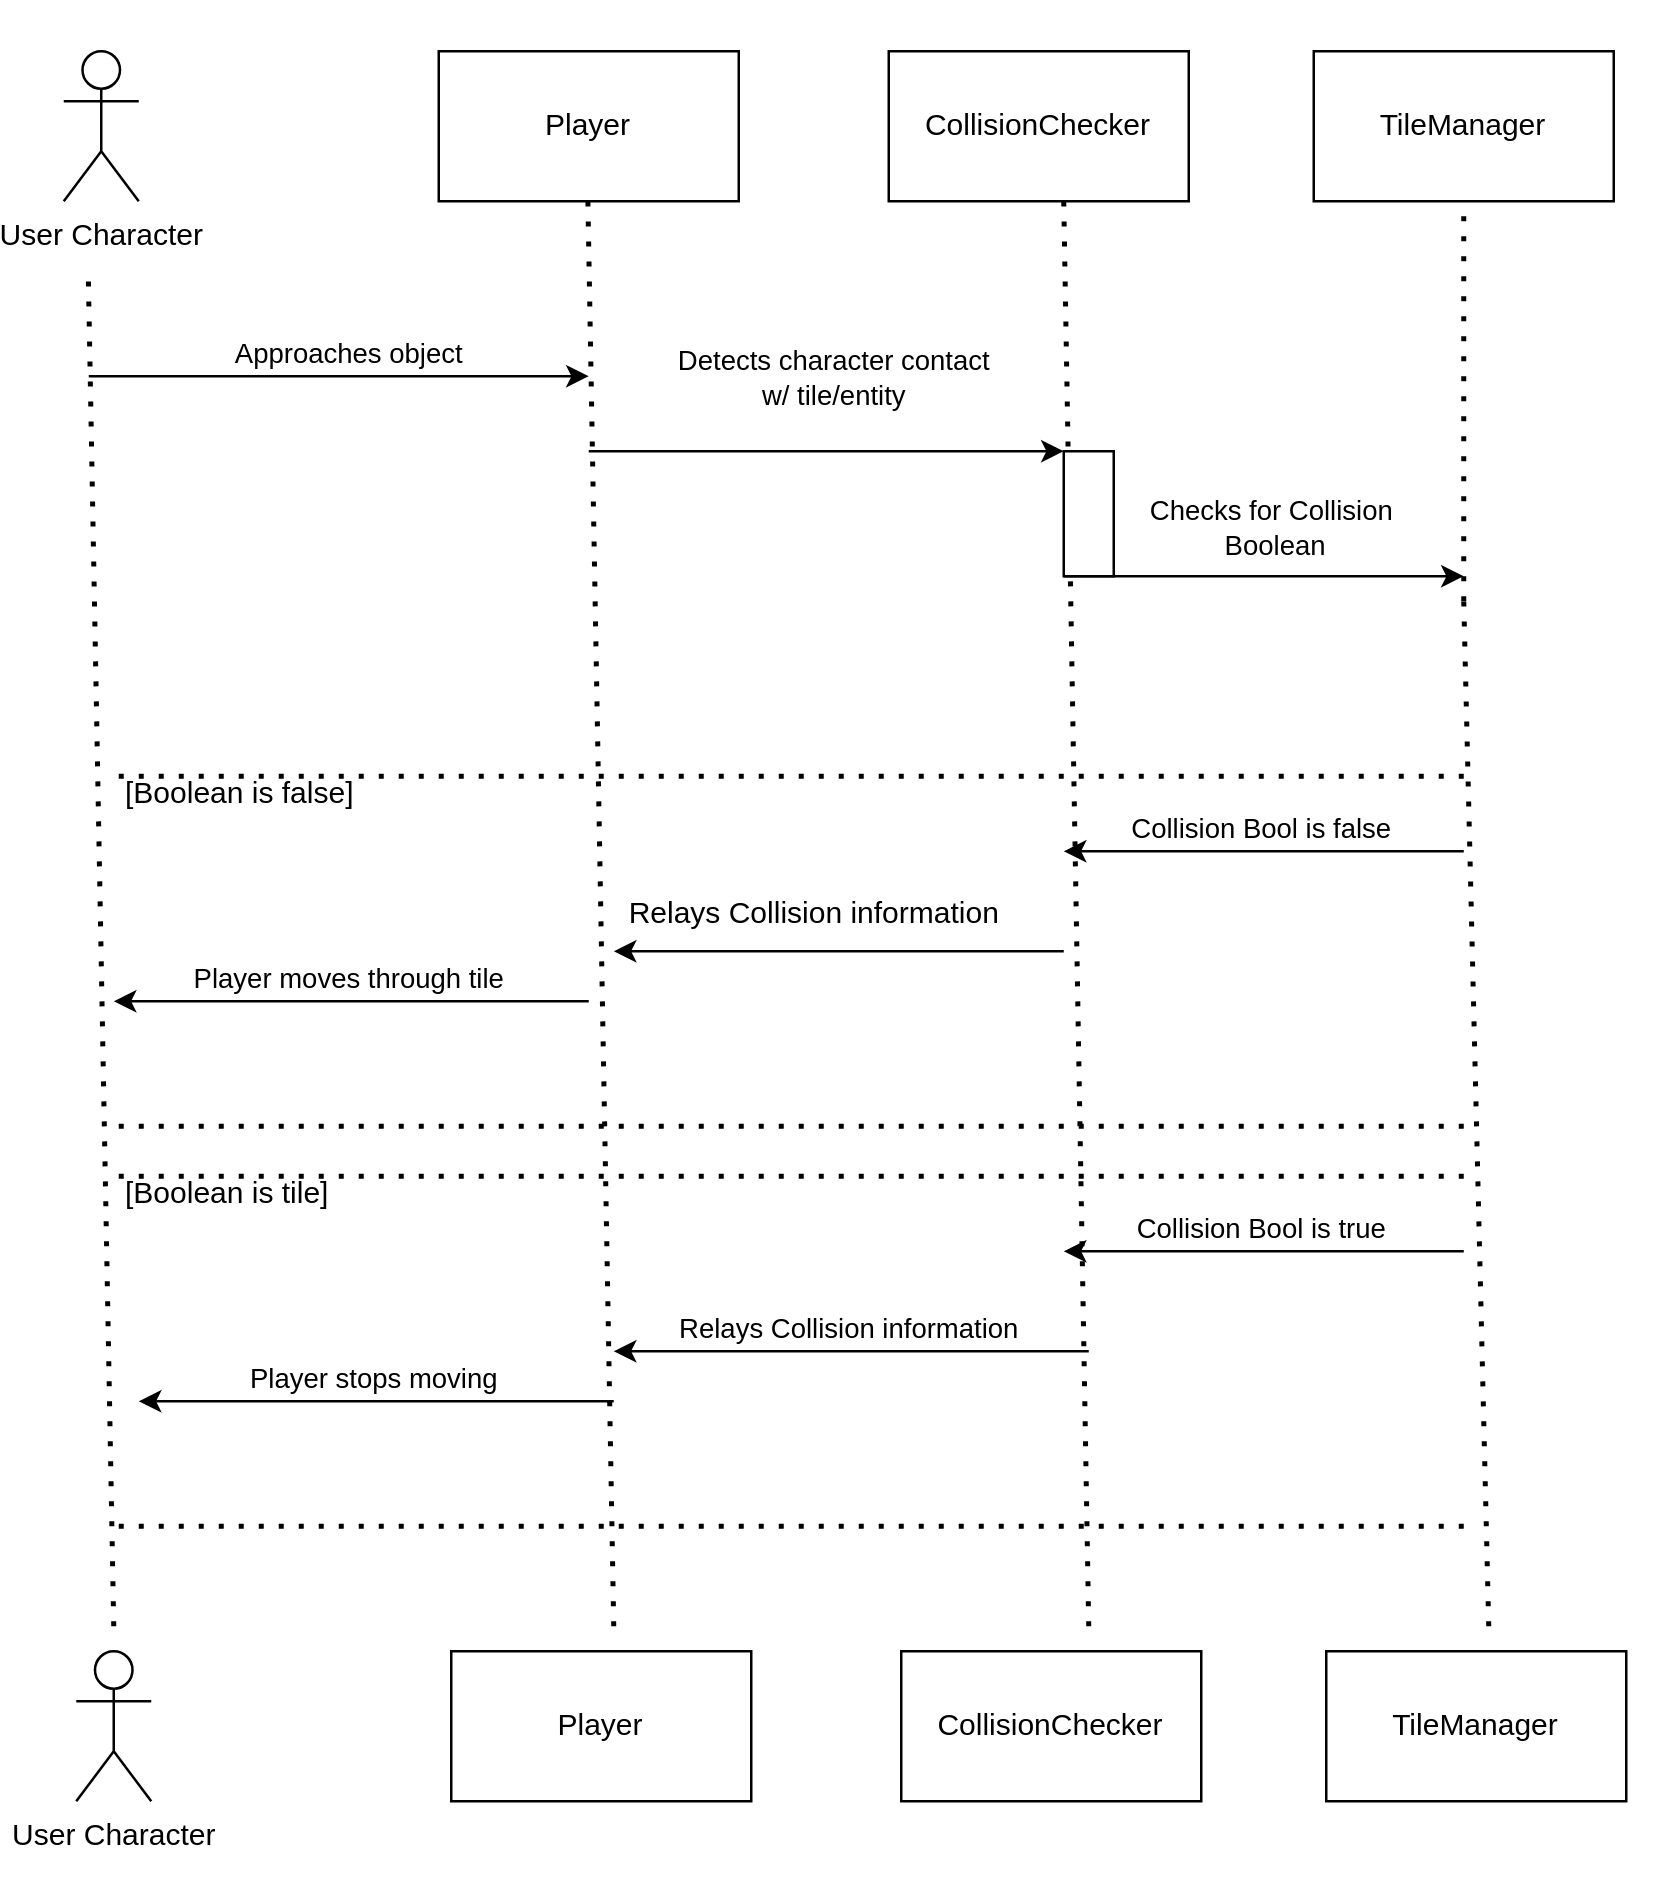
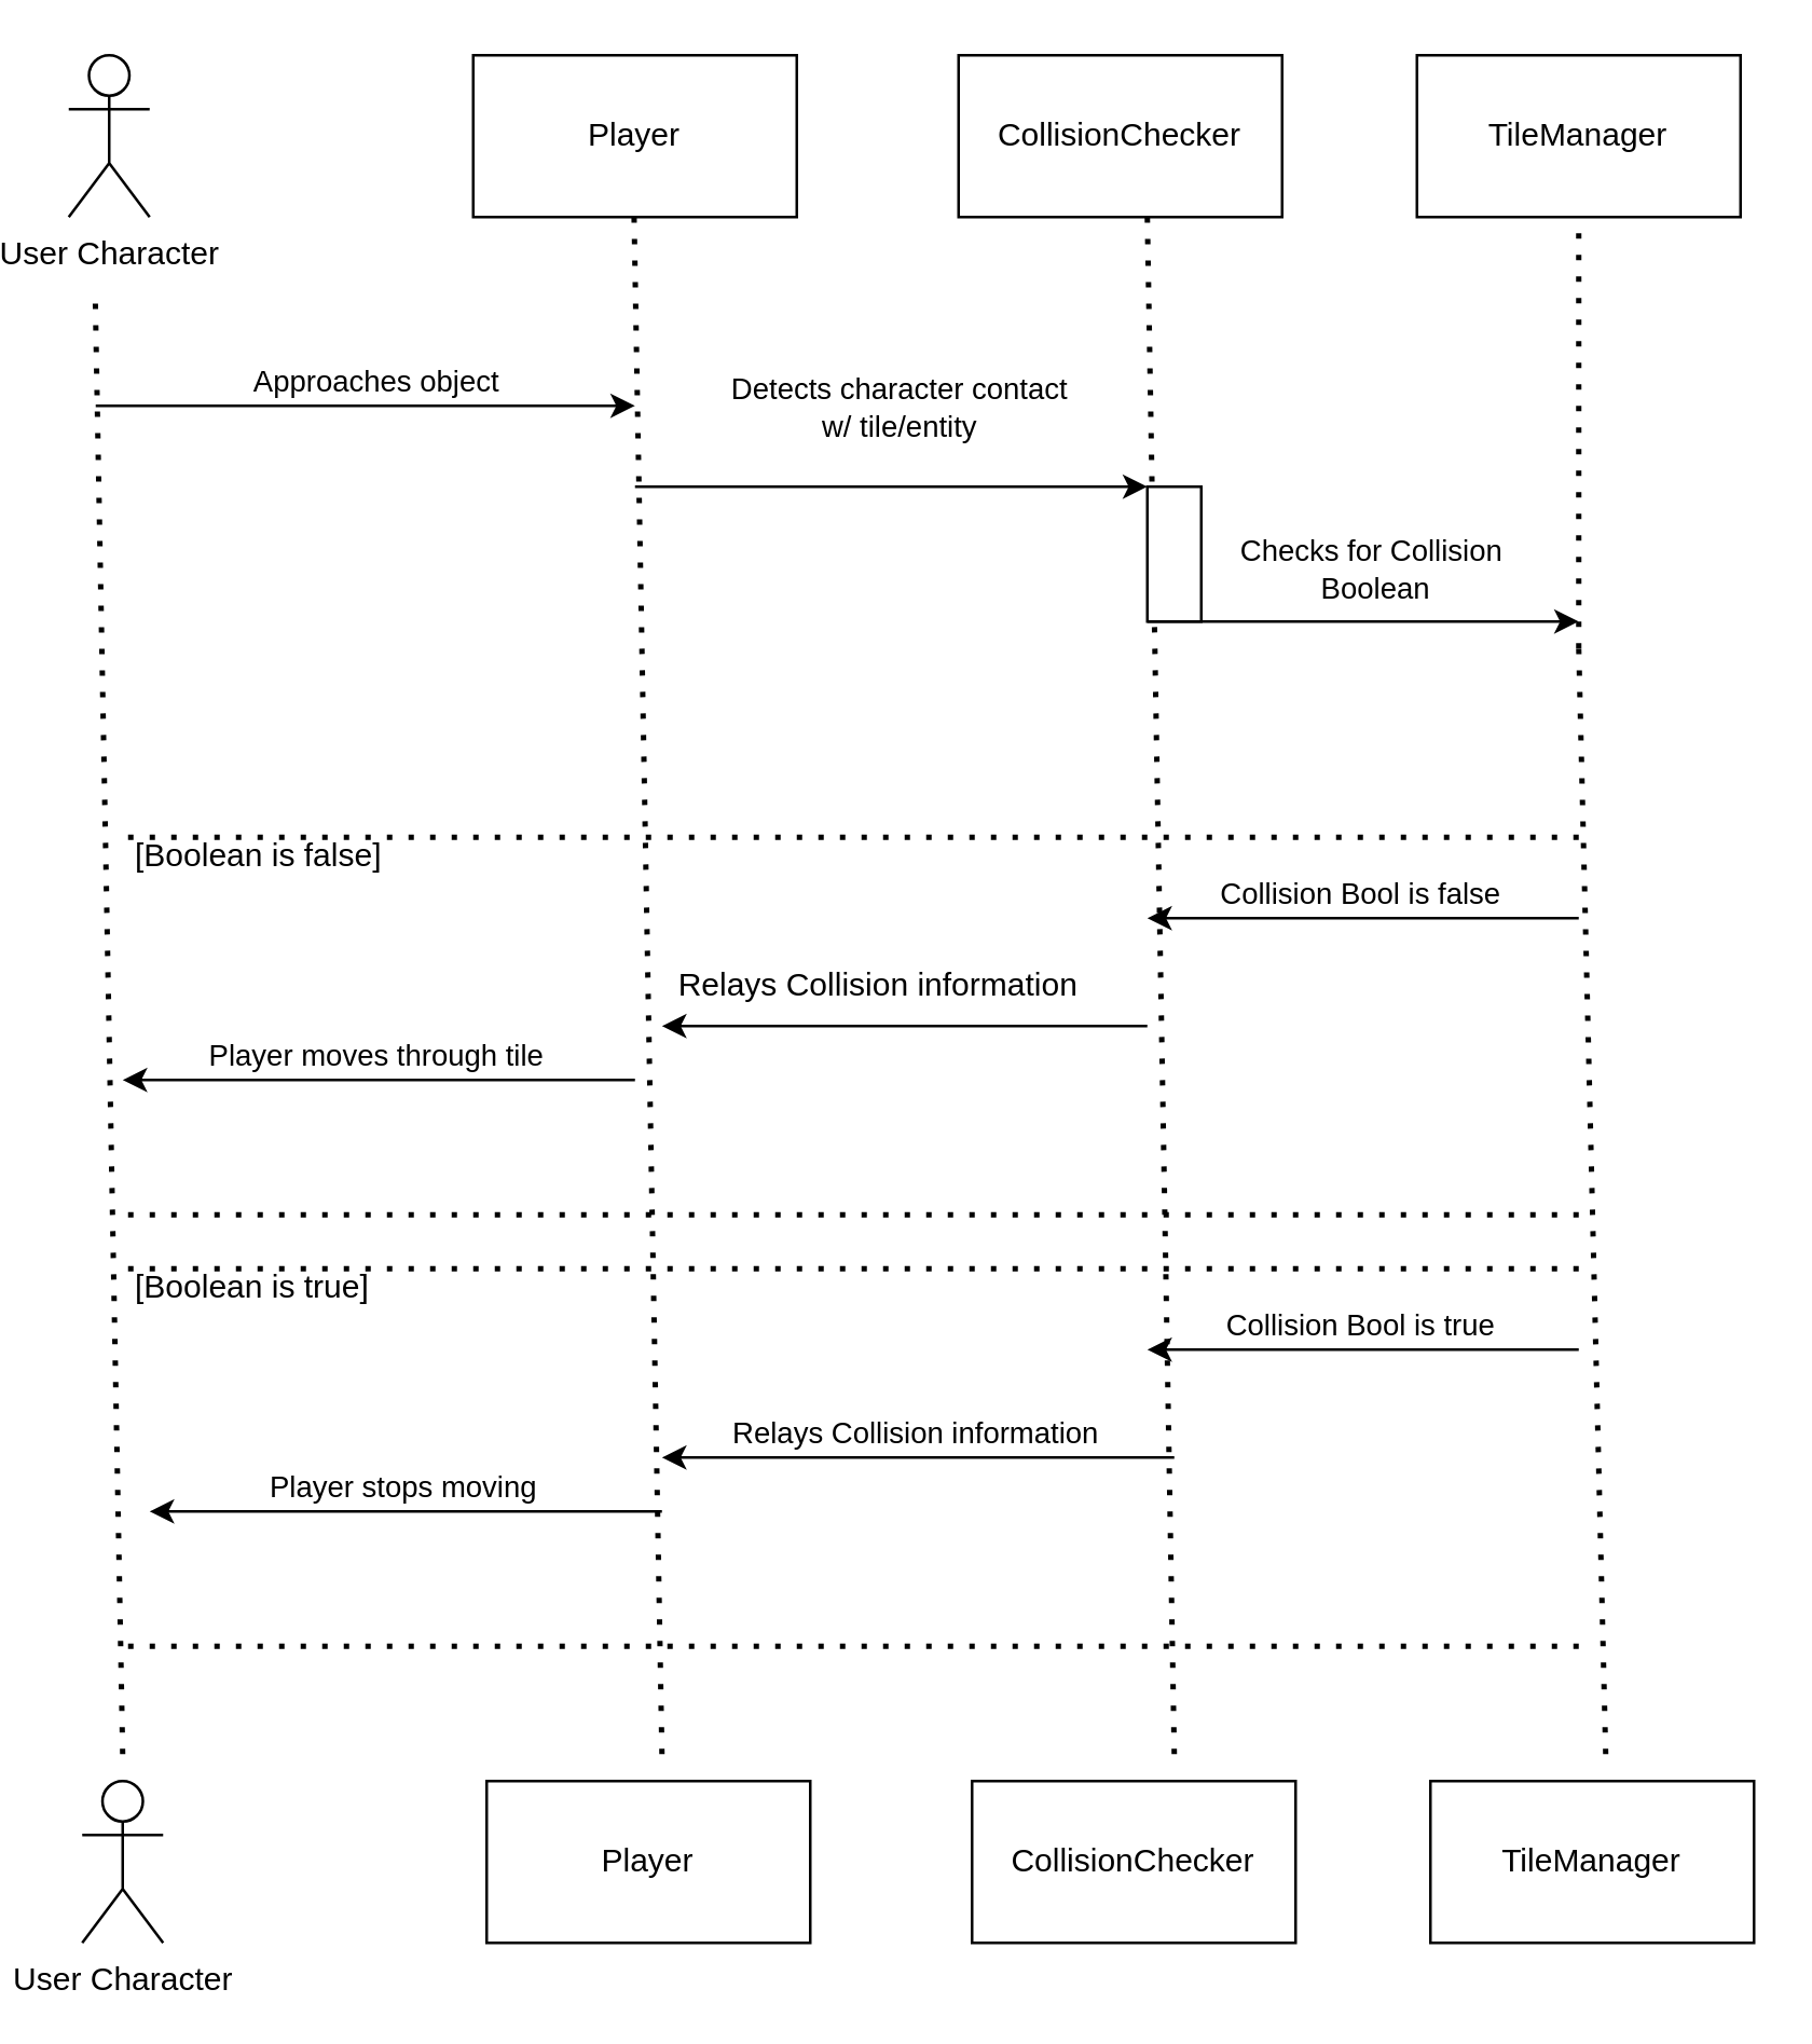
  <mxCell id="0" />
  <mxCell id="1" parent="0" />
  <mxCell id="2" value="&lt;div&gt;User Character&lt;/div&gt;&lt;div&gt;&lt;br&gt;&lt;/div&gt;" style="shape=umlActor;verticalLabelPosition=bottom;verticalAlign=top;html=1;outlineConnect=0;" vertex="1" parent="1"><mxGeometry x="20" y="20" width="30" height="60" as="geometry" /></mxCell>
  <mxCell id="3" value="" style="endArrow=classic;html=1;rounded=0;" edge="1" parent="1"><mxGeometry width="50" height="50" relative="1" as="geometry"><mxPoint x="30" y="150" as="sourcePoint" /><mxPoint x="230" y="150" as="targetPoint" /></mxGeometry></mxCell>
  <mxCell id="4" value="Approaches object" style="edgeLabel;html=1;align=center;verticalAlign=middle;resizable=0;points=[];" vertex="1" connectable="0" parent="3"><mxGeometry x="0.026" y="-2" relative="1" as="geometry"><mxPoint y="-12" as="offset" /></mxGeometry></mxCell>
  <mxCell id="5" value="Player" style="rounded=0;whiteSpace=wrap;html=1;" vertex="1" parent="1"><mxGeometry x="170" y="20" width="120" height="60" as="geometry" /></mxCell>
  <mxCell id="6" value="CollisionChecker" style="rounded=0;whiteSpace=wrap;html=1;" vertex="1" parent="1"><mxGeometry x="350" y="20" width="120" height="60" as="geometry" /></mxCell>
  <mxCell id="7" value="TileManager" style="rounded=0;whiteSpace=wrap;html=1;" vertex="1" parent="1"><mxGeometry x="520" y="20" width="120" height="60" as="geometry" /></mxCell>
  <mxCell id="8" value="" style="endArrow=none;dashed=1;html=1;dashPattern=1 3;strokeWidth=2;rounded=0;" edge="1" parent="1"><mxGeometry width="50" height="50" relative="1" as="geometry"><mxPoint x="240" y="650" as="sourcePoint" /><mxPoint x="229.66" y="80" as="targetPoint" /></mxGeometry></mxCell>
  <mxCell id="9" value="" style="endArrow=none;dashed=1;html=1;dashPattern=1 3;strokeWidth=2;rounded=0;" edge="1" parent="1"><mxGeometry width="50" height="50" relative="1" as="geometry"><mxPoint x="430" y="650" as="sourcePoint" /><mxPoint x="420" y="80" as="targetPoint" /></mxGeometry></mxCell>
  <mxCell id="10" value="" style="endArrow=none;dashed=1;html=1;dashPattern=1 3;strokeWidth=2;rounded=0;" edge="1" parent="1"><mxGeometry width="50" height="50" relative="1" as="geometry"><mxPoint x="580" y="240" as="sourcePoint" /><mxPoint x="580" y="80" as="targetPoint" /></mxGeometry></mxCell>
  <mxCell id="11" value="" style="endArrow=none;dashed=1;html=1;dashPattern=1 3;strokeWidth=2;rounded=0;" edge="1" parent="1"><mxGeometry width="50" height="50" relative="1" as="geometry"><mxPoint x="40" y="650" as="sourcePoint" /><mxPoint x="29.83" y="110" as="targetPoint" /></mxGeometry></mxCell>
  <mxCell id="12" value="" style="endArrow=classic;html=1;rounded=0;entryX=0;entryY=1;entryDx=0;entryDy=0;" edge="1" parent="1" target="16"><mxGeometry width="50" height="50" relative="1" as="geometry"><mxPoint x="230" y="180" as="sourcePoint" /><mxPoint x="410" y="180" as="targetPoint" /></mxGeometry></mxCell>
  <mxCell id="13" value="&lt;div&gt;Detects character contact&lt;/div&gt;&lt;div&gt;w/ tile/entity&lt;br&gt;&lt;/div&gt;" style="edgeLabel;html=1;align=center;verticalAlign=middle;resizable=0;points=[];" vertex="1" connectable="0" parent="12"><mxGeometry x="0.026" y="-2" relative="1" as="geometry"><mxPoint y="-32" as="offset" /></mxGeometry></mxCell>
  <mxCell id="14" value="" style="endArrow=classic;html=1;rounded=0;" edge="1" parent="1"><mxGeometry width="50" height="50" relative="1" as="geometry"><mxPoint x="420" y="230" as="sourcePoint" /><mxPoint x="580" y="230" as="targetPoint" /></mxGeometry></mxCell>
  <mxCell id="15" value="&lt;div&gt;Checks for Collision&lt;/div&gt;&lt;div&gt;&amp;nbsp;Boolean&lt;/div&gt;" style="edgeLabel;html=1;align=center;verticalAlign=middle;resizable=0;points=[];" vertex="1" connectable="0" parent="14"><mxGeometry x="0.026" y="-2" relative="1" as="geometry"><mxPoint y="-22" as="offset" /></mxGeometry></mxCell>
  <mxCell id="16" value="" style="rounded=0;whiteSpace=wrap;html=1;direction=south;" vertex="1" parent="1"><mxGeometry x="420" y="180" width="20" height="50" as="geometry" /></mxCell>
  <mxCell id="17" value="" style="endArrow=none;dashed=1;html=1;dashPattern=1 3;strokeWidth=2;rounded=0;" edge="1" parent="1"><mxGeometry width="50" height="50" relative="1" as="geometry"><mxPoint x="590" y="650" as="sourcePoint" /><mxPoint x="580" y="240" as="targetPoint" /></mxGeometry></mxCell>
  <mxCell id="18" value="" style="endArrow=none;dashed=1;html=1;dashPattern=1 3;strokeWidth=2;rounded=0;" edge="1" parent="1"><mxGeometry width="50" height="50" relative="1" as="geometry"><mxPoint x="580" y="310" as="sourcePoint" /><mxPoint x="40" y="310" as="targetPoint" /></mxGeometry></mxCell>
  <mxCell id="19" value="" style="endArrow=none;dashed=1;html=1;dashPattern=1 3;strokeWidth=2;rounded=0;" edge="1" parent="1"><mxGeometry width="50" height="50" relative="1" as="geometry"><mxPoint x="580" y="450" as="sourcePoint" /><mxPoint x="40" y="450" as="targetPoint" /></mxGeometry></mxCell>
  <mxCell id="20" value="[Boolean is false]" style="text;html=1;strokeColor=none;fillColor=none;spacing=5;spacingTop=-20;whiteSpace=wrap;overflow=hidden;rounded=0;" vertex="1" parent="1"><mxGeometry x="40" y="320" width="170" height="60" as="geometry" /></mxCell>
  <mxCell id="21" value="" style="endArrow=classic;html=1;rounded=0;" edge="1" parent="1"><mxGeometry width="50" height="50" relative="1" as="geometry"><mxPoint x="580" y="340" as="sourcePoint" /><mxPoint x="420" y="340" as="targetPoint" /></mxGeometry></mxCell>
  <mxCell id="22" value="&lt;div&gt;Collision Bool is false&lt;/div&gt;" style="edgeLabel;html=1;align=center;verticalAlign=middle;resizable=0;points=[];" vertex="1" connectable="0" parent="21"><mxGeometry x="0.026" y="-2" relative="1" as="geometry"><mxPoint y="-8" as="offset" /></mxGeometry></mxCell>
  <mxCell id="23" value="" style="endArrow=classic;html=1;rounded=0;" edge="1" parent="1"><mxGeometry width="50" height="50" relative="1" as="geometry"><mxPoint x="420" y="380" as="sourcePoint" /><mxPoint x="240" y="380" as="targetPoint" /></mxGeometry></mxCell>
  <mxCell id="24" value="&lt;div&gt;&lt;br&gt;&lt;/div&gt;" style="edgeLabel;html=1;align=center;verticalAlign=middle;resizable=0;points=[];" vertex="1" connectable="0" parent="23"><mxGeometry x="0.026" y="-2" relative="1" as="geometry"><mxPoint y="-8" as="offset" /></mxGeometry></mxCell>
  <mxCell id="25" value="Relays Collision information" style="text;html=1;align=center;verticalAlign=middle;resizable=0;points=[];autosize=1;strokeColor=none;fillColor=none;" vertex="1" parent="1"><mxGeometry x="230" y="350" width="180" height="30" as="geometry" /></mxCell>
  <mxCell id="26" value="" style="endArrow=classic;html=1;rounded=0;entryX=0;entryY=1;entryDx=0;entryDy=0;" edge="1" parent="1"><mxGeometry width="50" height="50" relative="1" as="geometry"><mxPoint x="230" y="400" as="sourcePoint" /><mxPoint x="40" y="400" as="targetPoint" /></mxGeometry></mxCell>
  <mxCell id="27" value="Player moves through tile" style="edgeLabel;html=1;align=center;verticalAlign=middle;resizable=0;points=[];" vertex="1" connectable="0" parent="26"><mxGeometry x="0.026" y="-2" relative="1" as="geometry"><mxPoint y="-8" as="offset" /></mxGeometry></mxCell>
  <mxCell id="28" value="" style="endArrow=none;dashed=1;html=1;dashPattern=1 3;strokeWidth=2;rounded=0;" edge="1" parent="1"><mxGeometry width="50" height="50" relative="1" as="geometry"><mxPoint x="580" y="470" as="sourcePoint" /><mxPoint x="40" y="470" as="targetPoint" /></mxGeometry></mxCell>
  <mxCell id="29" value="" style="endArrow=none;dashed=1;html=1;dashPattern=1 3;strokeWidth=2;rounded=0;" edge="1" parent="1"><mxGeometry width="50" height="50" relative="1" as="geometry"><mxPoint x="580" y="610" as="sourcePoint" /><mxPoint x="40" y="610" as="targetPoint" /></mxGeometry></mxCell>
- <mxCell id="30" value="[Boolean is tile]" style="text;html=1;strokeColor=none;fillColor=none;spacing=5;spacingTop=-20;whiteSpace=wrap;overflow=hidden;rounded=0;" vertex="1" parent="1"><mxGeometry x="40" y="480" width="170" height="60" as="geometry" /></mxCell>
+ <mxCell id="30" value="[Boolean is true]" style="text;html=1;strokeColor=none;fillColor=none;spacing=5;spacingTop=-20;whiteSpace=wrap;overflow=hidden;rounded=0;" vertex="1" parent="1"><mxGeometry x="40" y="480" width="170" height="60" as="geometry" /></mxCell>
  <mxCell id="31" value="" style="endArrow=classic;html=1;rounded=0;" edge="1" parent="1"><mxGeometry width="50" height="50" relative="1" as="geometry"><mxPoint x="580" y="500" as="sourcePoint" /><mxPoint x="420" y="500" as="targetPoint" /></mxGeometry></mxCell>
  <mxCell id="32" value="&lt;div&gt;Collision Bool is true&lt;br&gt;&lt;/div&gt;" style="edgeLabel;html=1;align=center;verticalAlign=middle;resizable=0;points=[];" vertex="1" connectable="0" parent="31"><mxGeometry x="0.026" y="-2" relative="1" as="geometry"><mxPoint y="-8" as="offset" /></mxGeometry></mxCell>
  <mxCell id="33" value="" style="endArrow=classic;html=1;rounded=0;" edge="1" parent="1"><mxGeometry width="50" height="50" relative="1" as="geometry"><mxPoint x="430" y="540" as="sourcePoint" /><mxPoint x="240" y="540" as="targetPoint" /></mxGeometry></mxCell>
  <mxCell id="34" value="Relays Collision information" style="edgeLabel;html=1;align=center;verticalAlign=middle;resizable=0;points=[];" vertex="1" connectable="0" parent="33"><mxGeometry x="0.026" y="-2" relative="1" as="geometry"><mxPoint y="-8" as="offset" /></mxGeometry></mxCell>
  <mxCell id="35" value="" style="endArrow=classic;html=1;rounded=0;" edge="1" parent="1"><mxGeometry width="50" height="50" relative="1" as="geometry"><mxPoint x="240" y="560" as="sourcePoint" /><mxPoint x="50" y="560" as="targetPoint" /></mxGeometry></mxCell>
  <mxCell id="36" value="Player stops moving" style="edgeLabel;html=1;align=center;verticalAlign=middle;resizable=0;points=[];" vertex="1" connectable="0" parent="35"><mxGeometry x="0.026" y="-2" relative="1" as="geometry"><mxPoint y="-8" as="offset" /></mxGeometry></mxCell>
  <mxCell id="37" value="&lt;div&gt;User Character&lt;/div&gt;&lt;div&gt;&lt;br&gt;&lt;/div&gt;" style="shape=umlActor;verticalLabelPosition=bottom;verticalAlign=top;html=1;outlineConnect=0;" vertex="1" parent="1"><mxGeometry x="25" y="660" width="30" height="60" as="geometry" /></mxCell>
  <mxCell id="38" value="Player" style="rounded=0;whiteSpace=wrap;html=1;" vertex="1" parent="1"><mxGeometry x="175" y="660" width="120" height="60" as="geometry" /></mxCell>
  <mxCell id="39" value="CollisionChecker" style="rounded=0;whiteSpace=wrap;html=1;" vertex="1" parent="1"><mxGeometry x="355" y="660" width="120" height="60" as="geometry" /></mxCell>
  <mxCell id="40" value="TileManager" style="rounded=0;whiteSpace=wrap;html=1;" vertex="1" parent="1"><mxGeometry x="525" y="660" width="120" height="60" as="geometry" /></mxCell>
